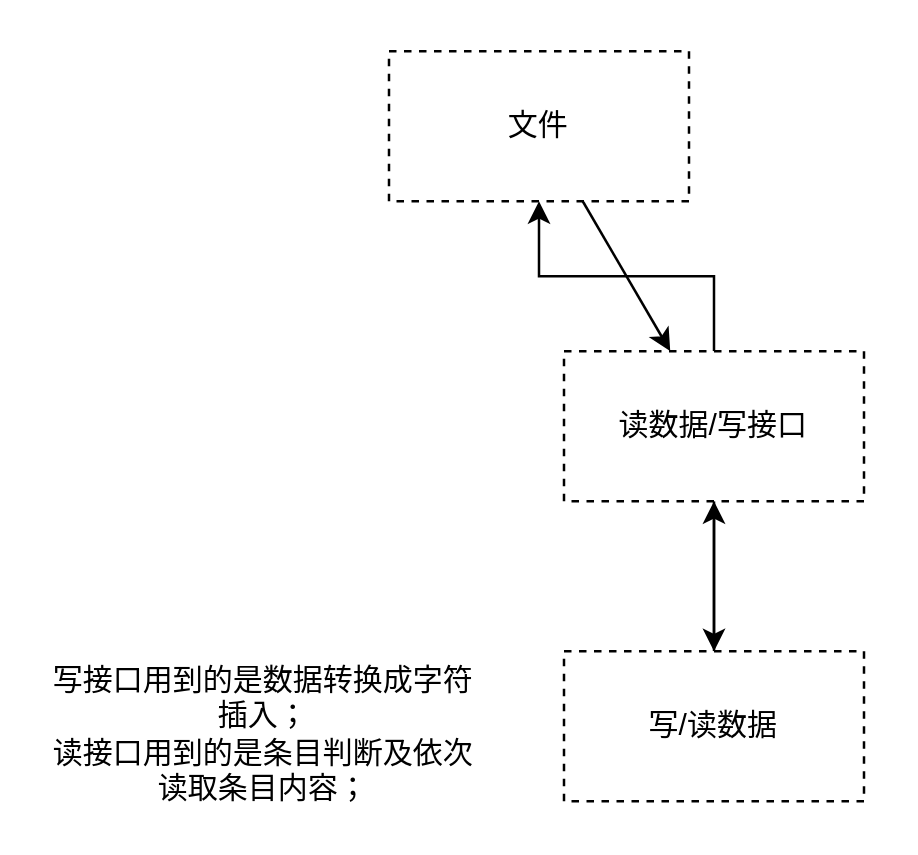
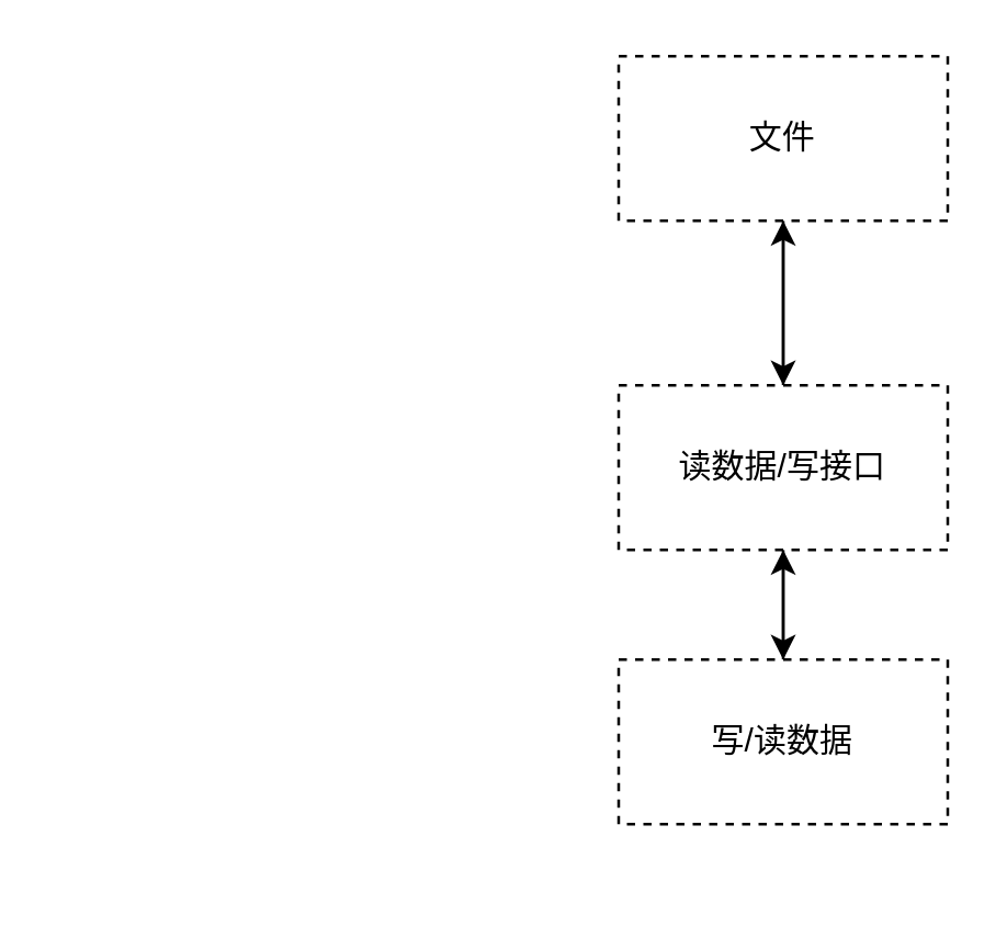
  <mxCell id="0" />
  <mxCell id="1" parent="0" />
  <mxCell id="2" value="" style="rounded=0;orthogonalLoop=1;jettySize=auto;html=1;" edge="1" parent="1" source="3" target="6"><mxGeometry relative="1" as="geometry" /></mxCell>
- <mxCell id="3" value="文件" style="rounded=0;whiteSpace=wrap;html=1;dashed=1;" vertex="1" parent="1"><mxGeometry x="155" y="20" width="120" height="60" as="geometry" /></mxCell>
+ <mxCell id="3" value="文件" style="rounded=0;whiteSpace=wrap;html=1;dashed=1;" vertex="1" parent="1"><mxGeometry x="225" y="20" width="120" height="60" as="geometry" /></mxCell>
  <mxCell id="4" style="edgeStyle=orthogonalEdgeStyle;rounded=0;orthogonalLoop=1;jettySize=auto;html=1;entryX=0.5;entryY=1;entryDx=0;entryDy=0;" edge="1" parent="1" source="6" target="3"><mxGeometry relative="1" as="geometry" /></mxCell>
  <mxCell id="5" value="" style="edgeStyle=orthogonalEdgeStyle;rounded=0;orthogonalLoop=1;jettySize=auto;html=1;" edge="1" parent="1" source="6" target="8"><mxGeometry relative="1" as="geometry" /></mxCell>
  <mxCell id="6" value="读数据/写接口" style="rounded=0;whiteSpace=wrap;html=1;dashed=1;" vertex="1" parent="1"><mxGeometry x="225" y="140" width="120" height="60" as="geometry" /></mxCell>
  <mxCell id="7" style="edgeStyle=orthogonalEdgeStyle;rounded=0;orthogonalLoop=1;jettySize=auto;html=1;entryX=0.5;entryY=1;entryDx=0;entryDy=0;" edge="1" parent="1" source="8" target="6"><mxGeometry relative="1" as="geometry" /></mxCell>
- <mxCell id="8" value="写/读数据" style="whiteSpace=wrap;html=1;rounded=0;dashed=1;" vertex="1" parent="1"><mxGeometry x="225" y="260" width="120" height="60" as="geometry" /></mxCell>
- <mxCell id="9" value="写接口用到的是数据转换成字符插入；&lt;br&gt;读接口用到的是条目判断及依次读取条目内容；" style="text;html=1;strokeColor=none;fillColor=none;align=center;verticalAlign=middle;whiteSpace=wrap;rounded=0;" vertex="1" parent="1"><mxGeometry x="20" y="265" width="170" height="55" as="geometry" /></mxCell>
+ <mxCell id="8" value="写/读数据" style="whiteSpace=wrap;html=1;rounded=0;dashed=1;" vertex="1" parent="1"><mxGeometry x="225" y="240" width="120" height="60" as="geometry" /></mxCell>
